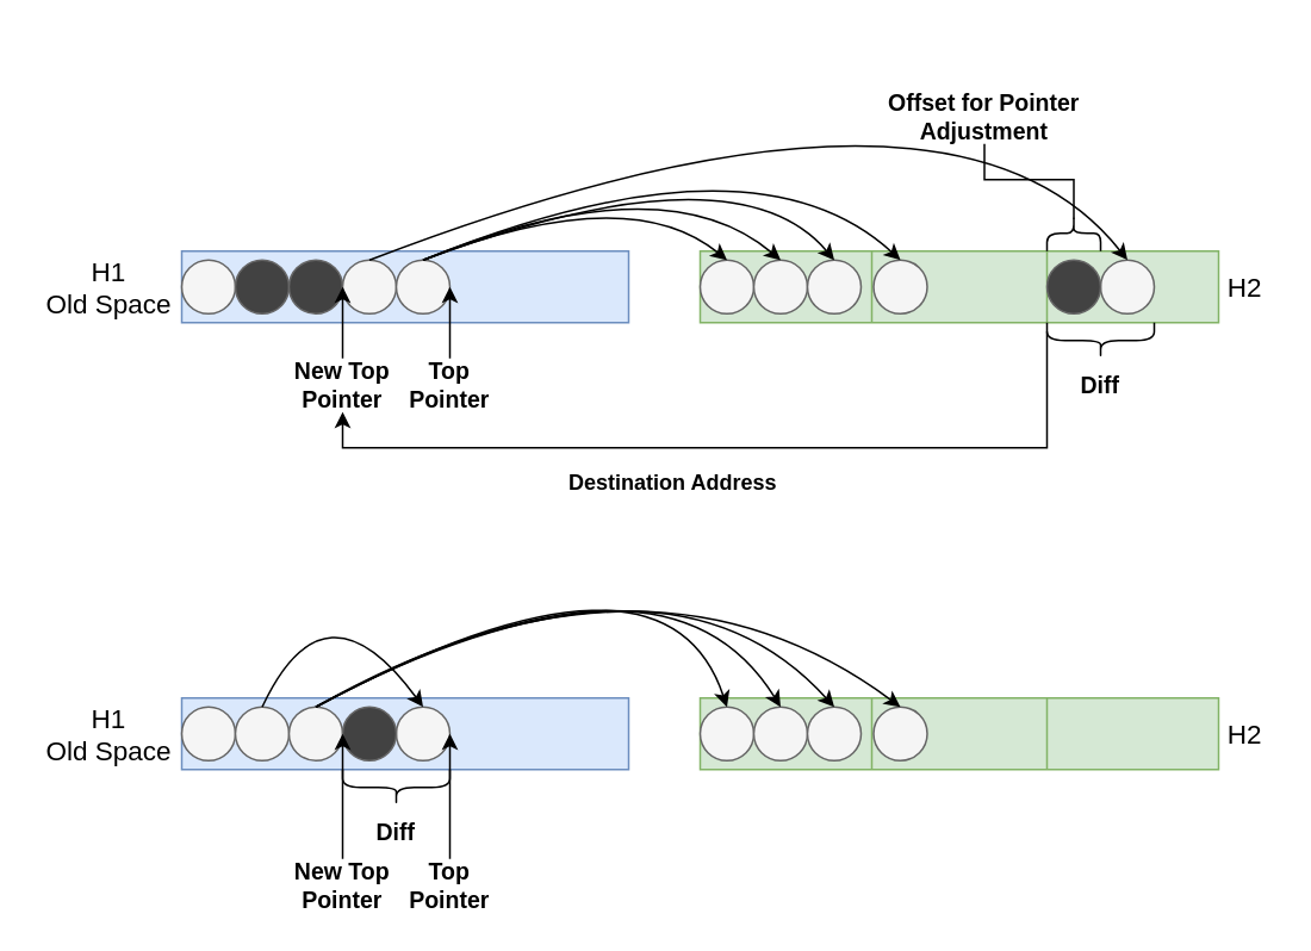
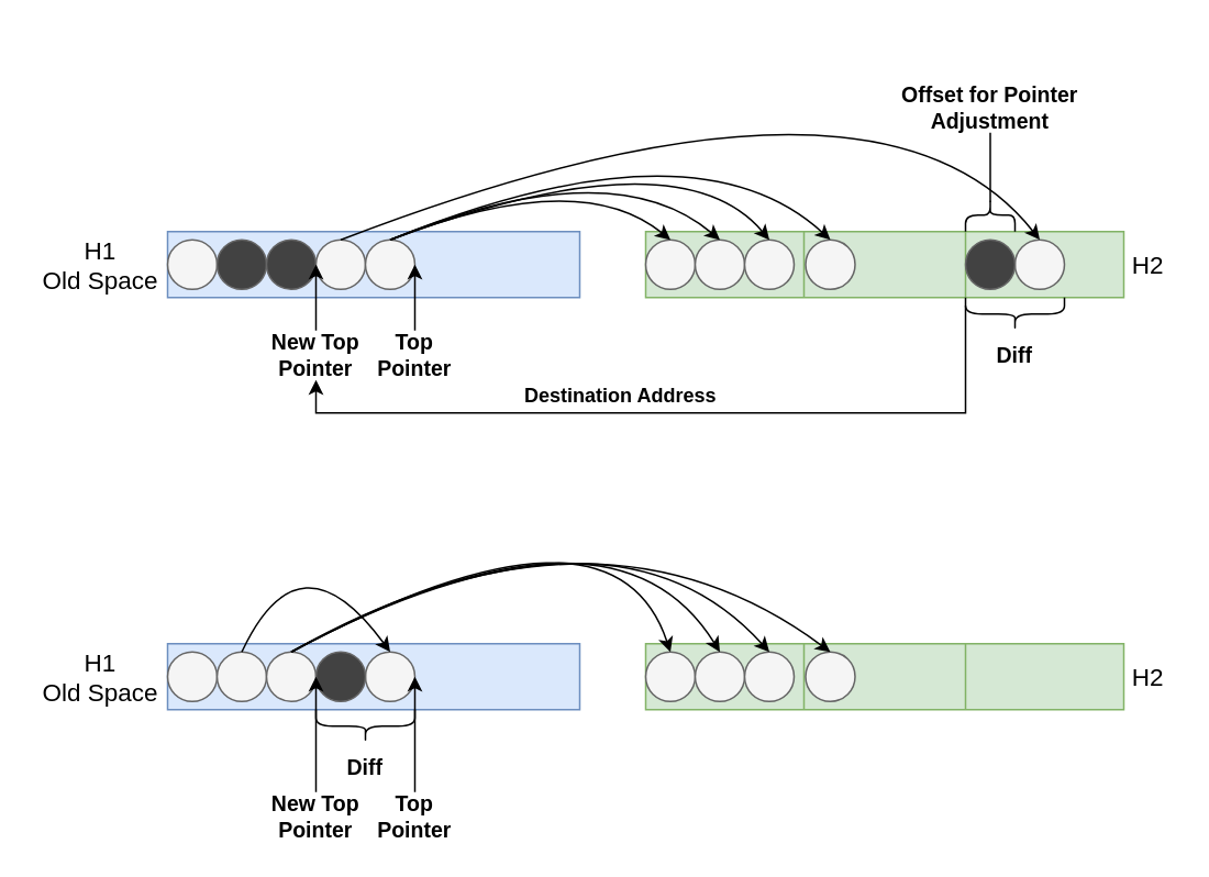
  <mxCell id="0" />
  <mxCell id="1" parent="0" />
  <mxCell id="2" value="" style="rounded=0;whiteSpace=wrap;html=1;fillColor=#dae8fc;strokeColor=#6c8ebf;" parent="1" vertex="1"><mxGeometry x="101" y="140" width="250" height="40" as="geometry" /></mxCell>
  <mxCell id="3" value="" style="shape=table;startSize=0;container=1;collapsible=0;childLayout=tableLayout;fillColor=#d5e8d4;strokeColor=#82b366;" parent="1" vertex="1"><mxGeometry x="391" y="140" width="290" height="40" as="geometry" /></mxCell>
  <mxCell id="4" value="" style="shape=tableRow;horizontal=0;startSize=0;swimlaneHead=0;swimlaneBody=0;strokeColor=inherit;top=0;left=0;bottom=0;right=0;collapsible=0;dropTarget=0;fillColor=none;points=[[0,0.5],[1,0.5]];portConstraint=eastwest;" parent="3" vertex="1"><mxGeometry width="290" height="40" as="geometry" /></mxCell>
  <mxCell id="5" value="" style="shape=partialRectangle;html=1;whiteSpace=wrap;connectable=0;strokeColor=inherit;overflow=hidden;fillColor=none;top=0;left=0;bottom=0;right=0;pointerEvents=1;" parent="4" vertex="1"><mxGeometry width="96" height="40" as="geometry"><mxRectangle width="96" height="40" as="alternateBounds" /></mxGeometry></mxCell>
  <mxCell id="6" value="" style="shape=partialRectangle;html=1;whiteSpace=wrap;connectable=0;strokeColor=inherit;overflow=hidden;fillColor=none;top=0;left=0;bottom=0;right=0;pointerEvents=1;" parent="4" vertex="1"><mxGeometry x="96" width="98" height="40" as="geometry"><mxRectangle width="98" height="40" as="alternateBounds" /></mxGeometry></mxCell>
  <mxCell id="7" value="" style="shape=partialRectangle;html=1;whiteSpace=wrap;connectable=0;strokeColor=inherit;overflow=hidden;fillColor=none;top=0;left=0;bottom=0;right=0;pointerEvents=1;" parent="4" vertex="1"><mxGeometry x="194" width="96" height="40" as="geometry"><mxRectangle width="96" height="40" as="alternateBounds" /></mxGeometry></mxCell>
  <mxCell id="8" value="&lt;font style=&quot;font-size: 15px;&quot;&gt;H1&lt;br&gt;Old Space&lt;/font&gt;" style="text;html=1;align=center;verticalAlign=middle;whiteSpace=wrap;rounded=0;" parent="1" vertex="1"><mxGeometry x="20" y="140" width="81" height="40" as="geometry" /></mxCell>
  <mxCell id="9" value="&lt;span style=&quot;font-size: 15px;&quot;&gt;H2&lt;/span&gt;" style="text;html=1;align=center;verticalAlign=middle;whiteSpace=wrap;rounded=0;" parent="1" vertex="1"><mxGeometry x="681" y="140" width="30" height="40" as="geometry" /></mxCell>
  <mxCell id="10" value="" style="ellipse;whiteSpace=wrap;html=1;aspect=fixed;fillColor=#f5f5f5;fontColor=#333333;strokeColor=#666666;" parent="1" vertex="1"><mxGeometry x="101" y="145" width="30" height="30" as="geometry" /></mxCell>
  <mxCell id="11" value="" style="ellipse;whiteSpace=wrap;html=1;aspect=fixed;fillColor=#424242;fontColor=#333333;strokeColor=#666666;" parent="1" vertex="1"><mxGeometry x="131" y="145" width="30" height="30" as="geometry" /></mxCell>
  <mxCell id="12" value="" style="ellipse;whiteSpace=wrap;html=1;aspect=fixed;fillColor=#424242;fontColor=#333333;strokeColor=#666666;" parent="1" vertex="1"><mxGeometry x="161" y="145" width="30" height="30" as="geometry" /></mxCell>
  <mxCell id="13" value="" style="ellipse;whiteSpace=wrap;html=1;aspect=fixed;fillColor=#f5f5f5;fontColor=#333333;strokeColor=#666666;" parent="1" vertex="1"><mxGeometry x="191" y="145" width="30" height="30" as="geometry" /></mxCell>
  <mxCell id="14" value="" style="ellipse;whiteSpace=wrap;html=1;aspect=fixed;fillColor=#f5f5f5;fontColor=#333333;strokeColor=#666666;" parent="1" vertex="1"><mxGeometry x="221" y="145" width="30" height="30" as="geometry" /></mxCell>
  <mxCell id="15" value="" style="ellipse;whiteSpace=wrap;html=1;aspect=fixed;fillColor=#f5f5f5;fontColor=#333333;strokeColor=#666666;" parent="1" vertex="1"><mxGeometry x="391" y="145" width="30" height="30" as="geometry" /></mxCell>
  <mxCell id="16" value="" style="ellipse;whiteSpace=wrap;html=1;aspect=fixed;fillColor=#f5f5f5;fontColor=#333333;strokeColor=#666666;" parent="1" vertex="1"><mxGeometry x="421" y="145" width="30" height="30" as="geometry" /></mxCell>
  <mxCell id="17" value="" style="ellipse;whiteSpace=wrap;html=1;aspect=fixed;fillColor=#f5f5f5;fontColor=#333333;strokeColor=#666666;" parent="1" vertex="1"><mxGeometry x="451" y="145" width="30" height="30" as="geometry" /></mxCell>
  <mxCell id="18" value="" style="ellipse;whiteSpace=wrap;html=1;aspect=fixed;fillColor=#f5f5f5;fontColor=#333333;strokeColor=#666666;" parent="1" vertex="1"><mxGeometry x="615" y="145" width="30" height="30" as="geometry" /></mxCell>
  <mxCell id="19" value="" style="ellipse;whiteSpace=wrap;html=1;aspect=fixed;fillColor=#424242;fontColor=#333333;strokeColor=#666666;" parent="1" vertex="1"><mxGeometry x="585" y="145" width="30" height="30" as="geometry" /></mxCell>
  <mxCell id="20" value="" style="curved=1;endArrow=classic;html=1;rounded=0;exitX=0.5;exitY=0;exitDx=0;exitDy=0;entryX=0.5;entryY=0;entryDx=0;entryDy=0;" parent="1" source="13" target="18" edge="1"><mxGeometry width="50" height="50" relative="1" as="geometry"><mxPoint x="351" y="250" as="sourcePoint" /><mxPoint x="401" y="200" as="targetPoint" /><Array as="points"><mxPoint x="531" y="20" /></Array></mxGeometry></mxCell>
  <mxCell id="21" value="" style="curved=1;endArrow=classic;html=1;rounded=0;exitX=0.5;exitY=0;exitDx=0;exitDy=0;entryX=0.5;entryY=0;entryDx=0;entryDy=0;" parent="1" source="14" target="15" edge="1"><mxGeometry width="50" height="50" relative="1" as="geometry"><mxPoint x="251" y="150" as="sourcePoint" /><mxPoint x="451" y="130" as="targetPoint" /><Array as="points"><mxPoint x="351" y="100" /></Array></mxGeometry></mxCell>
  <mxCell id="22" value="" style="curved=1;endArrow=classic;html=1;rounded=0;exitX=0.5;exitY=0;exitDx=0;exitDy=0;entryX=0.5;entryY=0;entryDx=0;entryDy=0;" parent="1" source="14" target="16" edge="1"><mxGeometry width="50" height="50" relative="1" as="geometry"><mxPoint x="291" y="150" as="sourcePoint" /><mxPoint x="427" y="150" as="targetPoint" /><Array as="points"><mxPoint x="371" y="90" /></Array></mxGeometry></mxCell>
  <mxCell id="23" value="" style="curved=1;endArrow=classic;html=1;rounded=0;exitX=0.5;exitY=0;exitDx=0;exitDy=0;entryX=0.5;entryY=0;entryDx=0;entryDy=0;" parent="1" source="14" target="17" edge="1"><mxGeometry width="50" height="50" relative="1" as="geometry"><mxPoint x="291" y="150" as="sourcePoint" /><mxPoint x="472" y="150" as="targetPoint" /><Array as="points"><mxPoint x="411" y="80" /></Array></mxGeometry></mxCell>
  <mxCell id="24" value="" style="endArrow=classic;html=1;rounded=0;entryX=1;entryY=0.5;entryDx=0;entryDy=0;exitX=0.5;exitY=0;exitDx=0;exitDy=0;" parent="1" source="25" target="14" edge="1"><mxGeometry width="50" height="50" relative="1" as="geometry"><mxPoint x="301" y="200" as="sourcePoint" /><mxPoint x="301" y="180" as="targetPoint" /></mxGeometry></mxCell>
  <mxCell id="25" value="&lt;b&gt;&lt;font style=&quot;font-size: 13px;&quot;&gt;Top Pointer&lt;/font&gt;&lt;/b&gt;" style="text;html=1;align=center;verticalAlign=middle;whiteSpace=wrap;rounded=0;" parent="1" vertex="1"><mxGeometry x="221" y="200" width="60" height="30" as="geometry" /></mxCell>
  <mxCell id="26" value="" style="endArrow=classic;html=1;rounded=0;entryX=1;entryY=0.5;entryDx=0;entryDy=0;" parent="1" edge="1"><mxGeometry width="50" height="50" relative="1" as="geometry"><mxPoint x="191" y="200" as="sourcePoint" /><mxPoint x="191" y="160" as="targetPoint" /></mxGeometry></mxCell>
  <mxCell id="27" value="&lt;b&gt;&lt;font style=&quot;font-size: 13px;&quot;&gt;New Top Pointer&lt;/font&gt;&lt;/b&gt;" style="text;html=1;align=center;verticalAlign=middle;whiteSpace=wrap;rounded=0;" parent="1" vertex="1"><mxGeometry x="161" y="200" width="60" height="30" as="geometry" /></mxCell>
  <mxCell id="28" value="" style="ellipse;whiteSpace=wrap;html=1;aspect=fixed;fillColor=#f5f5f5;fontColor=#333333;strokeColor=#666666;" parent="1" vertex="1"><mxGeometry x="488" y="145" width="30" height="30" as="geometry" /></mxCell>
  <mxCell id="29" value="" style="curved=1;endArrow=classic;html=1;rounded=0;exitX=0.5;exitY=0;exitDx=0;exitDy=0;entryX=0.5;entryY=0;entryDx=0;entryDy=0;" parent="1" source="14" target="28" edge="1"><mxGeometry width="50" height="50" relative="1" as="geometry"><mxPoint x="246" y="155" as="sourcePoint" /><mxPoint x="476" y="155" as="targetPoint" /><Array as="points"><mxPoint x="421" y="70" /></Array></mxGeometry></mxCell>
  <mxCell id="30" style="edgeStyle=orthogonalEdgeStyle;rounded=0;orthogonalLoop=1;jettySize=auto;html=1;exitX=0.25;exitY=1;exitDx=0;exitDy=0;entryX=0.5;entryY=1;entryDx=0;entryDy=0;" parent="1" source="31" target="27" edge="1"><mxGeometry relative="1" as="geometry"><Array as="points"><mxPoint x="585" y="250" /><mxPoint x="191" y="250" /></Array></mxGeometry></mxCell>
  <mxCell id="31" value="" style="shape=curlyBracket;whiteSpace=wrap;html=1;rounded=1;flipH=1;labelPosition=right;verticalLabelPosition=middle;align=left;verticalAlign=middle;rotation=90;" parent="1" vertex="1"><mxGeometry x="605" y="160" width="20" height="60" as="geometry" /></mxCell>
  <mxCell id="32" value="&lt;b&gt;&lt;font style=&quot;font-size: 13px;&quot;&gt;Diff&lt;/font&gt;&lt;/b&gt;" style="text;html=1;align=center;verticalAlign=middle;whiteSpace=wrap;rounded=0;" parent="1" vertex="1"><mxGeometry x="585" y="200" width="60" height="30" as="geometry" /></mxCell>
  <mxCell id="33" value="" style="rounded=0;whiteSpace=wrap;html=1;fillColor=#dae8fc;strokeColor=#6c8ebf;" parent="1" vertex="1"><mxGeometry x="101" y="390" width="250" height="40" as="geometry" /></mxCell>
  <mxCell id="34" value="" style="shape=table;startSize=0;container=1;collapsible=0;childLayout=tableLayout;fillColor=#d5e8d4;strokeColor=#82b366;" parent="1" vertex="1"><mxGeometry x="391" y="390" width="290" height="40" as="geometry" /></mxCell>
  <mxCell id="35" value="" style="shape=tableRow;horizontal=0;startSize=0;swimlaneHead=0;swimlaneBody=0;strokeColor=inherit;top=0;left=0;bottom=0;right=0;collapsible=0;dropTarget=0;fillColor=none;points=[[0,0.5],[1,0.5]];portConstraint=eastwest;" parent="34" vertex="1"><mxGeometry width="290" height="40" as="geometry" /></mxCell>
  <mxCell id="36" value="" style="shape=partialRectangle;html=1;whiteSpace=wrap;connectable=0;strokeColor=inherit;overflow=hidden;fillColor=none;top=0;left=0;bottom=0;right=0;pointerEvents=1;" parent="35" vertex="1"><mxGeometry width="96" height="40" as="geometry"><mxRectangle width="96" height="40" as="alternateBounds" /></mxGeometry></mxCell>
  <mxCell id="37" value="" style="shape=partialRectangle;html=1;whiteSpace=wrap;connectable=0;strokeColor=inherit;overflow=hidden;fillColor=none;top=0;left=0;bottom=0;right=0;pointerEvents=1;" parent="35" vertex="1"><mxGeometry x="96" width="98" height="40" as="geometry"><mxRectangle width="98" height="40" as="alternateBounds" /></mxGeometry></mxCell>
  <mxCell id="38" value="" style="shape=partialRectangle;html=1;whiteSpace=wrap;connectable=0;strokeColor=inherit;overflow=hidden;fillColor=none;top=0;left=0;bottom=0;right=0;pointerEvents=1;" parent="35" vertex="1"><mxGeometry x="194" width="96" height="40" as="geometry"><mxRectangle width="96" height="40" as="alternateBounds" /></mxGeometry></mxCell>
  <mxCell id="39" value="&lt;font style=&quot;font-size: 15px;&quot;&gt;H1&lt;br&gt;Old Space&lt;/font&gt;" style="text;html=1;align=center;verticalAlign=middle;whiteSpace=wrap;rounded=0;" parent="1" vertex="1"><mxGeometry x="20" y="390" width="81" height="40" as="geometry" /></mxCell>
  <mxCell id="40" value="&lt;span style=&quot;font-size: 15px;&quot;&gt;H2&lt;/span&gt;" style="text;html=1;align=center;verticalAlign=middle;whiteSpace=wrap;rounded=0;" parent="1" vertex="1"><mxGeometry x="681" y="390" width="30" height="40" as="geometry" /></mxCell>
  <mxCell id="41" value="" style="ellipse;whiteSpace=wrap;html=1;aspect=fixed;fillColor=#f5f5f5;fontColor=#333333;strokeColor=#666666;" parent="1" vertex="1"><mxGeometry x="101" y="395" width="30" height="30" as="geometry" /></mxCell>
  <mxCell id="42" value="" style="ellipse;whiteSpace=wrap;html=1;aspect=fixed;fillColor=#f5f5f5;fontColor=#333333;strokeColor=#666666;" parent="1" vertex="1"><mxGeometry x="131" y="395" width="30" height="30" as="geometry" /></mxCell>
  <mxCell id="43" value="" style="ellipse;whiteSpace=wrap;html=1;aspect=fixed;fillColor=#f5f5f5;fontColor=#333333;strokeColor=#666666;" parent="1" vertex="1"><mxGeometry x="161" y="395" width="30" height="30" as="geometry" /></mxCell>
  <mxCell id="44" value="" style="ellipse;whiteSpace=wrap;html=1;aspect=fixed;fillColor=#f5f5f5;fontColor=#333333;strokeColor=#666666;" parent="1" vertex="1"><mxGeometry x="391" y="395" width="30" height="30" as="geometry" /></mxCell>
  <mxCell id="45" value="" style="ellipse;whiteSpace=wrap;html=1;aspect=fixed;fillColor=#f5f5f5;fontColor=#333333;strokeColor=#666666;" parent="1" vertex="1"><mxGeometry x="421" y="395" width="30" height="30" as="geometry" /></mxCell>
  <mxCell id="46" value="" style="ellipse;whiteSpace=wrap;html=1;aspect=fixed;fillColor=#f5f5f5;fontColor=#333333;strokeColor=#666666;" parent="1" vertex="1"><mxGeometry x="451" y="395" width="30" height="30" as="geometry" /></mxCell>
  <mxCell id="47" value="" style="ellipse;whiteSpace=wrap;html=1;aspect=fixed;fillColor=#f5f5f5;fontColor=#333333;strokeColor=#666666;" parent="1" vertex="1"><mxGeometry x="221" y="395" width="30" height="30" as="geometry" /></mxCell>
  <mxCell id="48" value="" style="ellipse;whiteSpace=wrap;html=1;aspect=fixed;fillColor=#424242;fontColor=#333333;strokeColor=#666666;" parent="1" vertex="1"><mxGeometry x="191" y="395" width="30" height="30" as="geometry" /></mxCell>
  <mxCell id="49" value="" style="curved=1;endArrow=classic;html=1;rounded=0;exitX=0.5;exitY=0;exitDx=0;exitDy=0;entryX=0.5;entryY=0;entryDx=0;entryDy=0;" parent="1" source="42" target="47" edge="1"><mxGeometry width="50" height="50" relative="1" as="geometry"><mxPoint x="351" y="500" as="sourcePoint" /><mxPoint x="401" y="450" as="targetPoint" /><Array as="points"><mxPoint x="181" y="320" /></Array></mxGeometry></mxCell>
  <mxCell id="50" value="" style="curved=1;endArrow=classic;html=1;rounded=0;exitX=0.5;exitY=0;exitDx=0;exitDy=0;entryX=0.5;entryY=0;entryDx=0;entryDy=0;" parent="1" source="43" target="44" edge="1"><mxGeometry width="50" height="50" relative="1" as="geometry"><mxPoint x="251" y="400" as="sourcePoint" /><mxPoint x="451" y="380" as="targetPoint" /><Array as="points"><mxPoint x="371" y="290" /></Array></mxGeometry></mxCell>
  <mxCell id="51" value="" style="curved=1;endArrow=classic;html=1;rounded=0;exitX=0.5;exitY=0;exitDx=0;exitDy=0;entryX=0.5;entryY=0;entryDx=0;entryDy=0;" parent="1" source="43" target="45" edge="1"><mxGeometry width="50" height="50" relative="1" as="geometry"><mxPoint x="291" y="400" as="sourcePoint" /><mxPoint x="427" y="400" as="targetPoint" /><Array as="points"><mxPoint x="371" y="290" /></Array></mxGeometry></mxCell>
  <mxCell id="52" value="" style="curved=1;endArrow=classic;html=1;rounded=0;exitX=0.5;exitY=0;exitDx=0;exitDy=0;entryX=0.5;entryY=0;entryDx=0;entryDy=0;" parent="1" source="43" target="46" edge="1"><mxGeometry width="50" height="50" relative="1" as="geometry"><mxPoint x="291" y="400" as="sourcePoint" /><mxPoint x="472" y="400" as="targetPoint" /><Array as="points"><mxPoint x="371" y="290" /></Array></mxGeometry></mxCell>
  <mxCell id="53" value="" style="endArrow=classic;html=1;rounded=0;exitX=0.5;exitY=0;exitDx=0;exitDy=0;entryX=1;entryY=0.5;entryDx=0;entryDy=0;" parent="1" source="54" target="47" edge="1"><mxGeometry width="50" height="50" relative="1" as="geometry"><mxPoint x="301" y="450" as="sourcePoint" /><mxPoint x="291" y="460" as="targetPoint" /></mxGeometry></mxCell>
  <mxCell id="54" value="&lt;b&gt;&lt;font style=&quot;font-size: 13px;&quot;&gt;Top Pointer&lt;/font&gt;&lt;/b&gt;" style="text;html=1;align=center;verticalAlign=middle;whiteSpace=wrap;rounded=0;" parent="1" vertex="1"><mxGeometry x="221" y="480" width="60" height="30" as="geometry" /></mxCell>
  <mxCell id="55" value="" style="endArrow=classic;html=1;rounded=0;entryX=1;entryY=0.5;entryDx=0;entryDy=0;exitX=0.5;exitY=0;exitDx=0;exitDy=0;" parent="1" source="56" edge="1"><mxGeometry width="50" height="50" relative="1" as="geometry"><mxPoint x="191" y="450" as="sourcePoint" /><mxPoint x="191" y="410" as="targetPoint" /></mxGeometry></mxCell>
  <mxCell id="56" value="&lt;b&gt;&lt;font style=&quot;font-size: 13px;&quot;&gt;New Top Pointer&lt;/font&gt;&lt;/b&gt;" style="text;html=1;align=center;verticalAlign=middle;whiteSpace=wrap;rounded=0;" parent="1" vertex="1"><mxGeometry x="161" y="480" width="60" height="30" as="geometry" /></mxCell>
  <mxCell id="57" value="" style="ellipse;whiteSpace=wrap;html=1;aspect=fixed;fillColor=#f5f5f5;fontColor=#333333;strokeColor=#666666;" parent="1" vertex="1"><mxGeometry x="488" y="395" width="30" height="30" as="geometry" /></mxCell>
  <mxCell id="58" value="" style="curved=1;endArrow=classic;html=1;rounded=0;exitX=0.5;exitY=0;exitDx=0;exitDy=0;entryX=0.5;entryY=0;entryDx=0;entryDy=0;" parent="1" source="43" target="57" edge="1"><mxGeometry width="50" height="50" relative="1" as="geometry"><mxPoint x="246" y="405" as="sourcePoint" /><mxPoint x="476" y="405" as="targetPoint" /><Array as="points"><mxPoint x="361" y="290" /></Array></mxGeometry></mxCell>
  <mxCell id="59" value="" style="shape=curlyBracket;whiteSpace=wrap;html=1;rounded=1;flipH=1;labelPosition=right;verticalLabelPosition=middle;align=left;verticalAlign=middle;rotation=90;" parent="1" vertex="1"><mxGeometry x="211" y="410" width="20" height="60" as="geometry" /></mxCell>
  <mxCell id="60" value="&lt;b&gt;&lt;font style=&quot;font-size: 13px;&quot;&gt;Diff&lt;/font&gt;&lt;/b&gt;" style="text;html=1;align=center;verticalAlign=middle;whiteSpace=wrap;rounded=0;" parent="1" vertex="1"><mxGeometry x="191" y="450" width="60" height="30" as="geometry" /></mxCell>
  <mxCell id="61" style="edgeStyle=orthogonalEdgeStyle;rounded=0;orthogonalLoop=1;jettySize=auto;html=1;exitX=0.1;exitY=0.5;exitDx=0;exitDy=0;exitPerimeter=0;entryX=0.5;entryY=1;entryDx=0;entryDy=0;endArrow=none;endFill=0;" parent="1" source="62" target="63" edge="1"><mxGeometry relative="1" as="geometry"><mxPoint x="600.2" y="90" as="targetPoint" /></mxGeometry></mxCell>
  <mxCell id="62" value="" style="shape=curlyBracket;whiteSpace=wrap;html=1;rounded=1;flipH=1;labelPosition=right;verticalLabelPosition=middle;align=left;verticalAlign=middle;rotation=-90;size=0.5;" parent="1" vertex="1"><mxGeometry x="590" y="115" width="20" height="30" as="geometry" /></mxCell>
- <mxCell id="63" value="&lt;b&gt;&lt;font style=&quot;font-size: 13px;&quot;&gt;Offset for Pointer Adjustment&lt;/font&gt;&lt;/b&gt;" style="text;html=1;align=center;verticalAlign=middle;whiteSpace=wrap;rounded=0;" parent="1" vertex="1"><mxGeometry x="485" y="50" width="130" height="30" as="geometry" /></mxCell>
- <mxCell id="64" value="&lt;b&gt;Destination Address&lt;/b&gt;" style="text;html=1;align=center;verticalAlign=middle;whiteSpace=wrap;rounded=0;" parent="1" vertex="1"><mxGeometry x="316" y="255" width="120" height="30" as="geometry" /></mxCell>
+ <mxCell id="63" value="&lt;b&gt;&lt;font style=&quot;font-size: 13px;&quot;&gt;Offset for Pointer Adjustment&lt;/font&gt;&lt;/b&gt;" style="text;html=1;align=center;verticalAlign=middle;whiteSpace=wrap;rounded=0;" parent="1" vertex="1"><mxGeometry x="535" y="50" width="130" height="30" as="geometry" /></mxCell>
+ <mxCell id="64" value="&lt;b&gt;Destination Address&lt;/b&gt;" style="text;html=1;align=center;verticalAlign=middle;whiteSpace=wrap;rounded=0;" parent="1" vertex="1"><mxGeometry x="316" y="225" width="120" height="30" as="geometry" /></mxCell>
